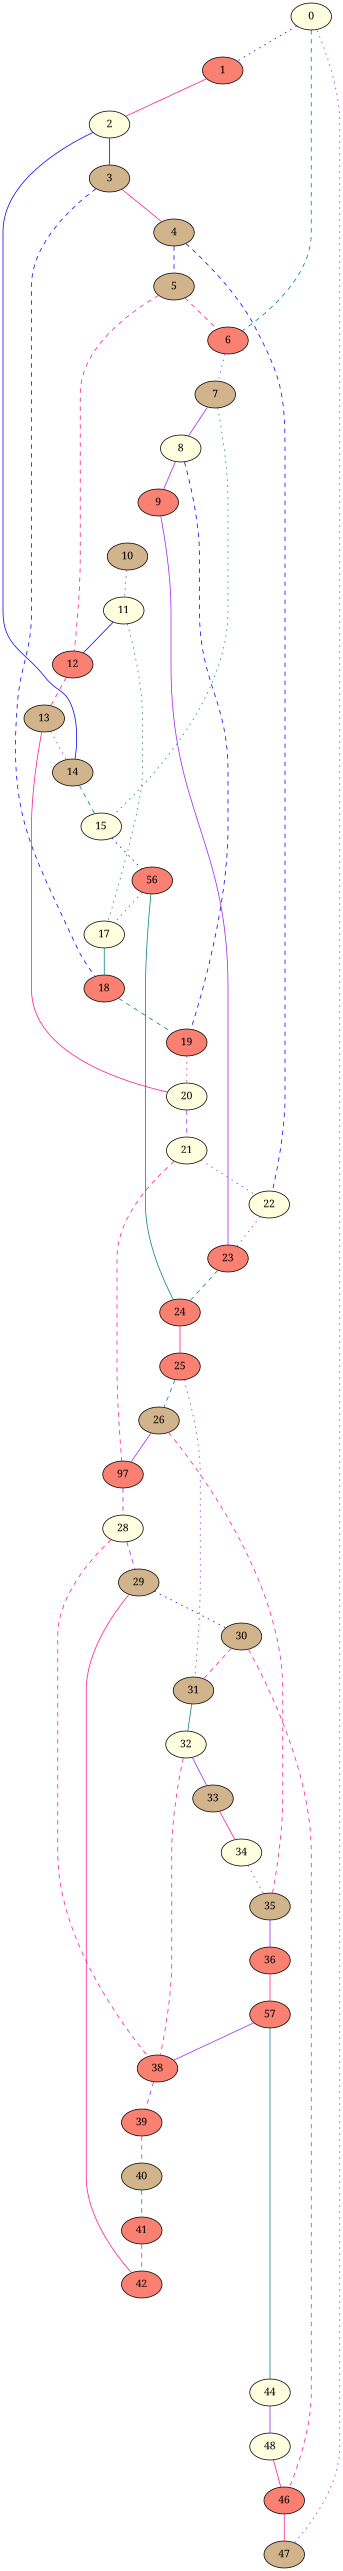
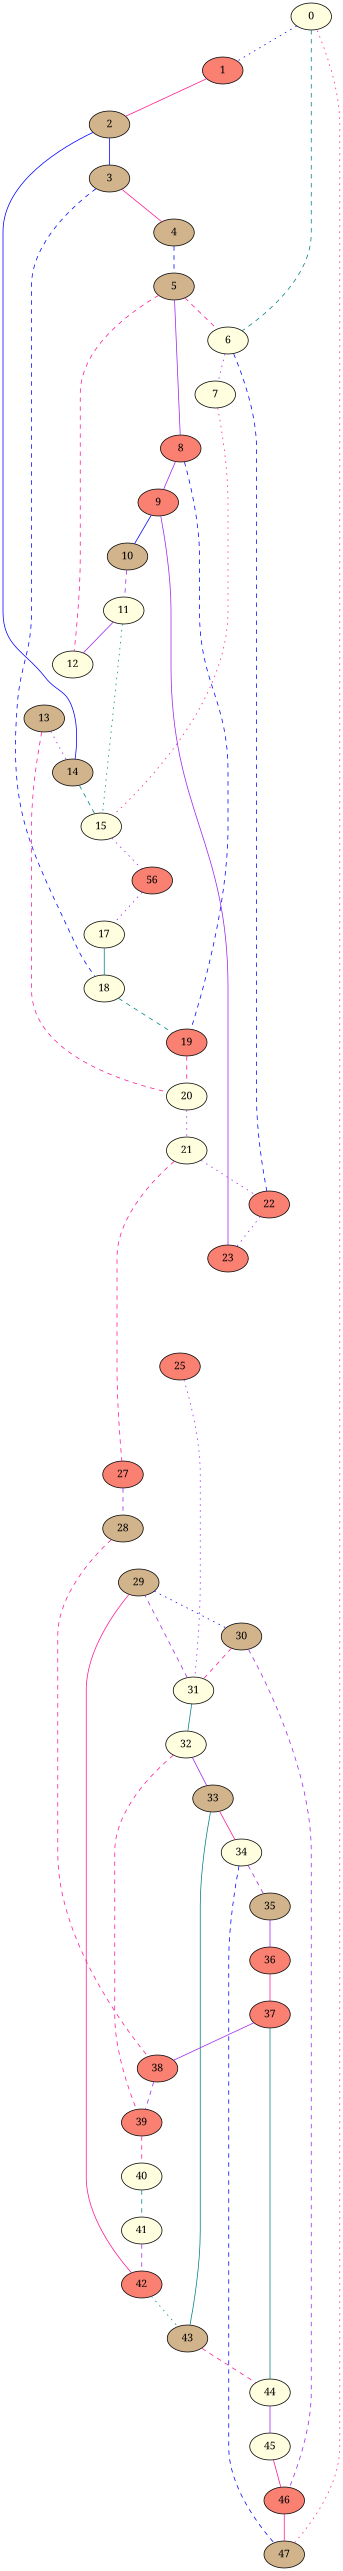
  graph {
    fontname="Noto Serif"
    node [fillcolor=salmon fontname="Noto Serif" style=filled]
    edge [color=purple fontname="Noto Serif" style=dashed]
    0 [fillcolor=lightyellow]
    1
-   6
-   2 [fillcolor=lightyellow]
-   7 [fillcolor=tan]
+   6 [fillcolor=lightyellow]
+   2 [fillcolor=tan]
+   7 [fillcolor=lightyellow]
    3 [fillcolor=tan]
    14 [fillcolor=tan]
    10 [fillcolor=tan]
    11 [fillcolor=lightyellow]
    4 [fillcolor=tan]
-   18
+   18 [fillcolor=lightyellow]
    15 [fillcolor=lightyellow]
    5 [fillcolor=tan]
-   22 [fillcolor=lightyellow]
+   22
    19
-   12
+   12 [fillcolor=lightyellow]
    23
    13 [fillcolor=tan]
-   8 [fillcolor=lightyellow]
+   8
    9
    n21 [label=56]
    20 [fillcolor=lightyellow]
-   24
    17 [fillcolor=lightyellow]
    21 [fillcolor=lightyellow]
    25
-   27 [label=97]
-   28 [fillcolor=lightyellow]
-   26 [fillcolor=tan]
-   31 [fillcolor=tan]
+   27
+   28 [fillcolor=tan]
+   31 [fillcolor=lightyellow]
    35 [fillcolor=tan]
    32 [fillcolor=lightyellow]
    36
    29 [fillcolor=tan]
    38
    30 [fillcolor=tan]
    42
    39
    46
+   43 [fillcolor=tan]
    47 [fillcolor=tan]
    33 [fillcolor=tan]
    34 [fillcolor=lightyellow]
-   40 [fillcolor=tan]
+   40 [fillcolor=lightyellow]
    44 [fillcolor=lightyellow]
-   37 [label=57]
-   45 [fillcolor=lightyellow label=48]
-   41
+   37
+   45 [fillcolor=lightyellow]
+   41 [fillcolor=lightyellow]
    0 -- 1 [color=blue style=dotted]
    0 -- 6 [color=teal]
    1 -- 2 [color=deeppink style=solid]
    6 -- 7 [style=dotted]
    2 -- 3 [color=blue style=solid]
    2 -- 14 [color=blue style=solid]
-   7 -- 15 [color=teal style=dotted]
-   7 -- 8 [style=solid]
+   7 -- 15 [color=deeppink style=dotted]
+   5 -- 8 [style=solid]
    3 -- 4 [color=deeppink style=solid]
    3 -- 18 [color=blue]
    14 -- 15 [color=teal]
-   10 -- 11 [style=dotted]
-   11 -- 12 [color=blue style=solid]
-   11 -- 17 [color=teal style=dotted]
+   10 -- 11
+   11 -- 12 [style=solid]
+   11 -- 15 [color=teal style=dotted]
    4 -- 5 [color=blue]
-   4 -- 22 [color=blue]
+   6 -- 22 [color=blue]
    18 -- 19 [color=teal]
-   15 -- n21 [color=blue style=dotted]
+   15 -- n21 [style=dotted]
    5 -- 6 [color=deeppink]
    5 -- 12 [color=deeppink]
-   22 -- 23 [color=deeppink style=dotted]
-   19 -- 20 [color=deeppink style=dotted]
-   12 -- 13 [color=deeppink]
-   23 -- 24 [color=teal]
+   22 -- 23 [style=dotted]
+   19 -- 20 [color=deeppink]
    13 -- 14 [style=dotted]
-   13 -- 20 [color=deeppink style=solid]
+   13 -- 20 [color=deeppink]
    8 -- 19 [color=blue]
    8 -- 9 [style=solid]
+   9 -- 10 [color=blue style=solid]
    9 -- 23 [style=solid]
-   n21 -- 24 [color=teal style=solid]
    n21 -- 17 [style=dotted]
-   20 -- 21
-   24 -- 25 [color=deeppink style=solid]
+   20 -- 21 [style=dotted]
    17 -- 18 [color=teal style=solid]
    21 -- 22 [style=dotted]
    21 -- 27 [color=deeppink]
-   25 -- 26 [color=teal]
    25 -- 31 [style=dotted]
    27 -- 28
-   28 -- 29
+   31 -- 29
    28 -- 38 [color=deeppink]
-   26 -- 27 [style=solid]
-   26 -- 35 [color=deeppink]
    31 -- 32 [color=teal style=solid]
    35 -- 36 [style=solid]
-   32 -- 38 [color=deeppink]
+   32 -- 39 [color=deeppink]
    32 -- 33 [style=solid]
    36 -- 37 [color=deeppink style=solid]
    29 -- 30 [color=blue style=dotted]
    29 -- 42 [color=deeppink style=solid]
    38 -- 39
    30 -- 31 [color=deeppink]
-   30 -- 46 [color=deeppink]
+   30 -- 46
+   42 -- 43 [color=teal style=dotted]
    39 -- 40 [color=deeppink]
    46 -- 47 [color=deeppink style=solid]
-   47 -- 0 [style=dotted]
+   43 -- 44 [color=deeppink]
+   47 -- 0 [color=deeppink style=dotted]
+   33 -- 43 [color=teal style=solid]
    33 -- 34 [color=deeppink style=solid]
-   34 -- 35 [style=dotted]
+   34 -- 35
+   34 -- 47 [color=blue]
    40 -- 41 [color=teal]
    44 -- 45 [style=solid]
    37 -- 38 [style=solid]
    37 -- 44 [color=teal style=solid]
    45 -- 46 [color=deeppink style=solid]
    41 -- 42
  }
